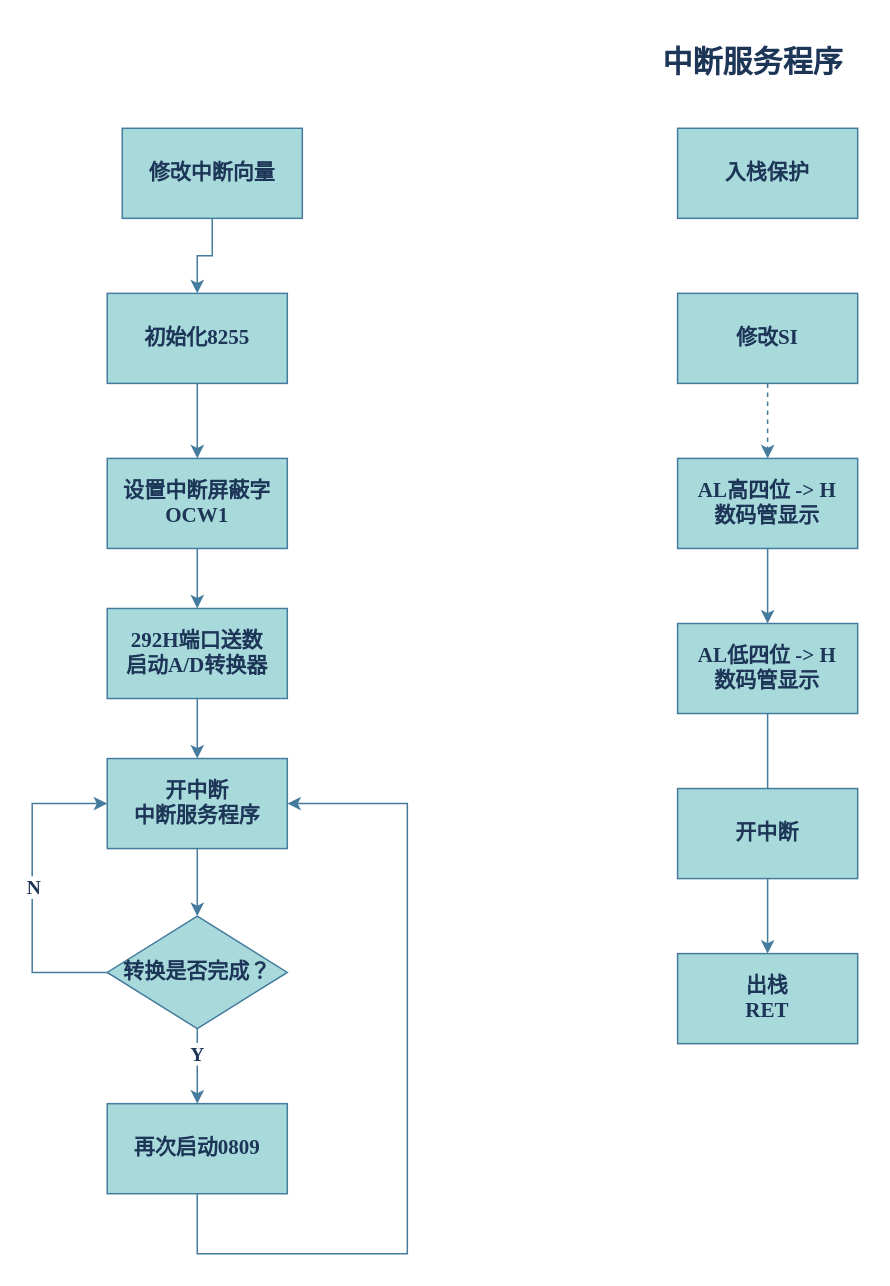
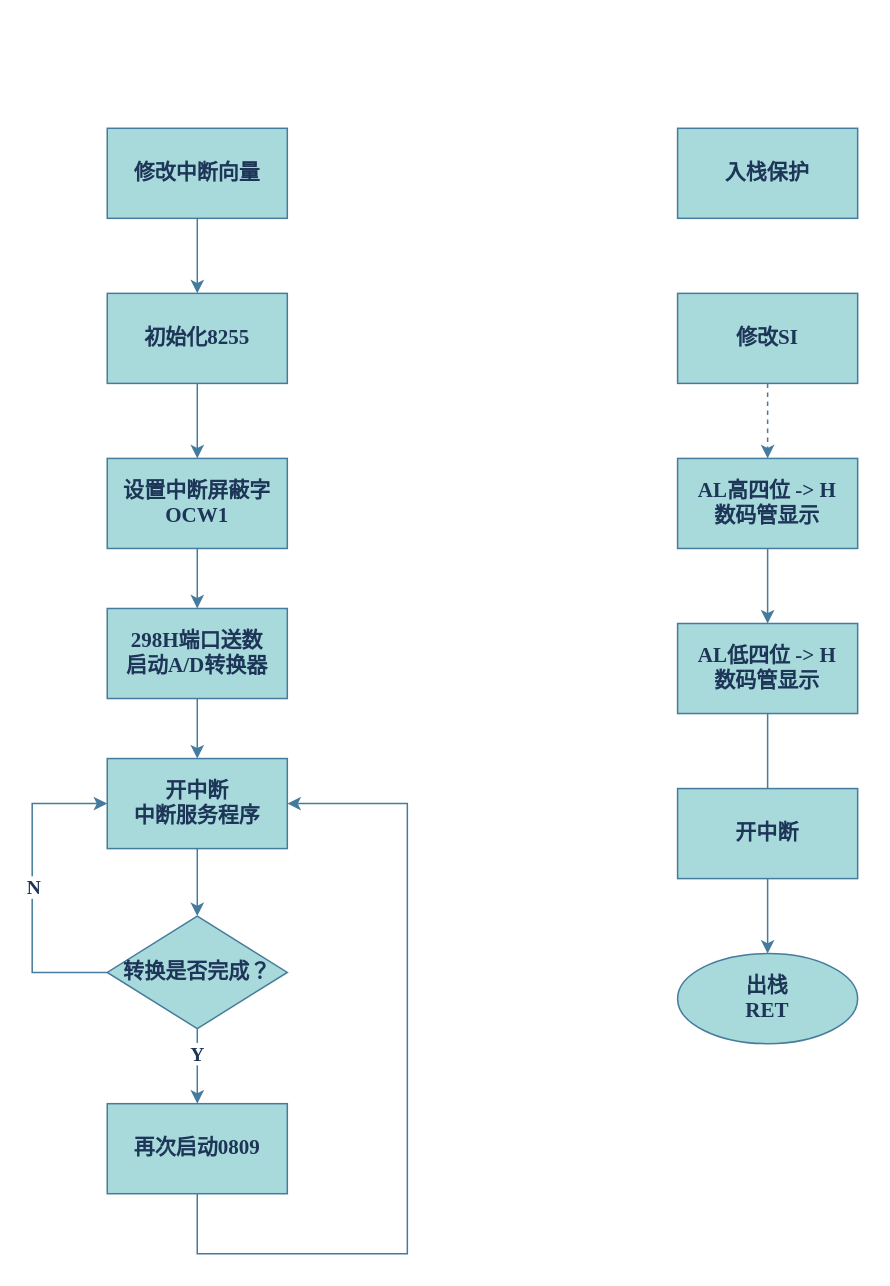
  <mxCell id="0" />
  <mxCell id="1" parent="0" />
  <mxCell id="2" value="" style="edgeStyle=orthogonalEdgeStyle;rounded=0;orthogonalLoop=1;jettySize=auto;html=1;fontFamily=Times New Roman;fontSize=14;fontStyle=1;labelBackgroundColor=none;strokeColor=#457B9D;fontColor=default;" edge="1" parent="1" source="3" target="5"><mxGeometry relative="1" as="geometry" /></mxCell>
- <mxCell id="3" value="修改中断向量" style="rounded=0;whiteSpace=wrap;html=1;fontFamily=Times New Roman;fontSize=14;fontStyle=1;labelBackgroundColor=none;fillColor=#A8DADC;strokeColor=#457B9D;fontColor=#1D3557;" vertex="1" parent="1"><mxGeometry x="80.92" y="85" width="120" height="60" as="geometry" /></mxCell>
+ <mxCell id="3" value="修改中断向量" style="rounded=0;whiteSpace=wrap;html=1;fontFamily=Times New Roman;fontSize=14;fontStyle=1;labelBackgroundColor=none;fillColor=#A8DADC;strokeColor=#457B9D;fontColor=#1D3557;" vertex="1" parent="1"><mxGeometry x="70.92" y="85" width="120" height="60" as="geometry" /></mxCell>
  <mxCell id="4" value="" style="edgeStyle=orthogonalEdgeStyle;rounded=0;orthogonalLoop=1;jettySize=auto;html=1;fontFamily=Times New Roman;fontSize=14;fontStyle=1;labelBackgroundColor=none;strokeColor=#457B9D;fontColor=default;" edge="1" parent="1" source="5" target="7"><mxGeometry relative="1" as="geometry" /></mxCell>
  <mxCell id="5" value="初始化8255" style="rounded=0;whiteSpace=wrap;html=1;fontFamily=Times New Roman;fontSize=14;fontStyle=1;labelBackgroundColor=none;fillColor=#A8DADC;strokeColor=#457B9D;fontColor=#1D3557;" vertex="1" parent="1"><mxGeometry x="70.92" y="195" width="120" height="60" as="geometry" /></mxCell>
  <mxCell id="6" value="" style="edgeStyle=orthogonalEdgeStyle;rounded=0;orthogonalLoop=1;jettySize=auto;html=1;fontFamily=Times New Roman;fontSize=14;fontStyle=1;labelBackgroundColor=none;strokeColor=#457B9D;fontColor=default;" edge="1" parent="1" source="7" target="9"><mxGeometry relative="1" as="geometry" /></mxCell>
  <mxCell id="7" value="设置中断屏蔽字OCW1" style="rounded=0;whiteSpace=wrap;html=1;fontFamily=Times New Roman;fontSize=14;fontStyle=1;labelBackgroundColor=none;fillColor=#A8DADC;strokeColor=#457B9D;fontColor=#1D3557;" vertex="1" parent="1"><mxGeometry x="70.92" y="305" width="120" height="60" as="geometry" /></mxCell>
  <mxCell id="8" value="" style="edgeStyle=orthogonalEdgeStyle;rounded=0;orthogonalLoop=1;jettySize=auto;html=1;fontFamily=Times New Roman;fontSize=14;fontStyle=1;labelBackgroundColor=none;strokeColor=#457B9D;fontColor=default;" edge="1" parent="1" source="9" target="11"><mxGeometry relative="1" as="geometry" /></mxCell>
- <mxCell id="9" value="292H端口送数&lt;br style=&quot;font-size: 14px;&quot;&gt;启动A/D转换器" style="rounded=0;whiteSpace=wrap;html=1;fontFamily=Times New Roman;fontSize=14;fontStyle=1;labelBackgroundColor=none;fillColor=#A8DADC;strokeColor=#457B9D;fontColor=#1D3557;" vertex="1" parent="1"><mxGeometry x="70.92" y="405" width="120" height="60" as="geometry" /></mxCell>
+ <mxCell id="9" value="298H端口送数&lt;br style=&quot;font-size: 14px;&quot;&gt;启动A/D转换器" style="rounded=0;whiteSpace=wrap;html=1;fontFamily=Times New Roman;fontSize=14;fontStyle=1;labelBackgroundColor=none;fillColor=#A8DADC;strokeColor=#457B9D;fontColor=#1D3557;" vertex="1" parent="1"><mxGeometry x="70.92" y="405" width="120" height="60" as="geometry" /></mxCell>
  <mxCell id="10" value="" style="edgeStyle=orthogonalEdgeStyle;rounded=0;orthogonalLoop=1;jettySize=auto;html=1;fontFamily=Times New Roman;fontSize=14;fontStyle=1;labelBackgroundColor=none;strokeColor=#457B9D;fontColor=default;" edge="1" parent="1" source="11" target="16"><mxGeometry relative="1" as="geometry" /></mxCell>
  <mxCell id="11" value="开中断&lt;br style=&quot;font-size: 14px;&quot;&gt;中断服务程序" style="rounded=0;whiteSpace=wrap;html=1;fontFamily=Times New Roman;fontSize=14;fontStyle=1;labelBackgroundColor=none;fillColor=#A8DADC;strokeColor=#457B9D;fontColor=#1D3557;" vertex="1" parent="1"><mxGeometry x="70.92" y="505" width="120" height="60" as="geometry" /></mxCell>
  <mxCell id="12" style="edgeStyle=orthogonalEdgeStyle;rounded=0;orthogonalLoop=1;jettySize=auto;html=1;exitX=0;exitY=0.5;exitDx=0;exitDy=0;entryX=0;entryY=0.5;entryDx=0;entryDy=0;fontFamily=Times New Roman;fontSize=14;fontStyle=1;labelBackgroundColor=none;strokeColor=#457B9D;fontColor=default;" edge="1" parent="1" source="16" target="11"><mxGeometry relative="1" as="geometry"><Array as="points"><mxPoint x="20.92" y="648" /><mxPoint x="20.92" y="535" /></Array></mxGeometry></mxCell>
  <mxCell id="13" value="N" style="edgeLabel;html=1;align=center;verticalAlign=middle;resizable=0;points=[];fontColor=#1D3557;fontSize=13;fontFamily=Times New Roman;fontStyle=1" vertex="1" connectable="0" parent="12"><mxGeometry x="0.008" y="-1" relative="1" as="geometry"><mxPoint as="offset" /></mxGeometry></mxCell>
  <mxCell id="14" value="" style="edgeStyle=orthogonalEdgeStyle;rounded=0;orthogonalLoop=1;jettySize=auto;html=1;fontFamily=Times New Roman;fontSize=14;fontStyle=1;labelBackgroundColor=none;strokeColor=#457B9D;fontColor=default;" edge="1" parent="1" source="16" target="18"><mxGeometry relative="1" as="geometry" /></mxCell>
  <mxCell id="15" value="Y" style="edgeLabel;html=1;align=center;verticalAlign=middle;resizable=0;points=[];fontColor=#1D3557;fontSize=13;fontStyle=1;fontFamily=Times New Roman;" vertex="1" connectable="0" parent="14"><mxGeometry x="-0.362" relative="1" as="geometry"><mxPoint as="offset" /></mxGeometry></mxCell>
  <mxCell id="16" value="转换是否完成？" style="rhombus;whiteSpace=wrap;html=1;rounded=0;fontFamily=Times New Roman;fontSize=14;fontStyle=1;labelBackgroundColor=none;fillColor=#A8DADC;strokeColor=#457B9D;fontColor=#1D3557;" vertex="1" parent="1"><mxGeometry x="70.92" y="610" width="120" height="75" as="geometry" /></mxCell>
  <mxCell id="17" style="edgeStyle=orthogonalEdgeStyle;rounded=0;orthogonalLoop=1;jettySize=auto;html=1;entryX=1;entryY=0.5;entryDx=0;entryDy=0;fontFamily=Times New Roman;fontSize=14;fontStyle=1;labelBackgroundColor=none;strokeColor=#457B9D;fontColor=default;" edge="1" parent="1" source="18" target="11"><mxGeometry relative="1" as="geometry"><Array as="points"><mxPoint x="130.92" y="835" /><mxPoint x="270.92" y="835" /><mxPoint x="270.92" y="535" /></Array></mxGeometry></mxCell>
  <mxCell id="18" value="再次启动0809" style="whiteSpace=wrap;html=1;rounded=0;fontFamily=Times New Roman;fontSize=14;fontStyle=1;labelBackgroundColor=none;fillColor=#A8DADC;strokeColor=#457B9D;fontColor=#1D3557;" vertex="1" parent="1"><mxGeometry x="70.92" y="735" width="120" height="60" as="geometry" /></mxCell>
- <mxCell id="19" value="&lt;font style=&quot;font-size: 20px;&quot;&gt;中断服务程序&lt;/font&gt;" style="text;html=1;align=center;verticalAlign=middle;resizable=0;points=[];autosize=1;strokeColor=none;fillColor=none;fontFamily=Times New Roman;fontSize=14;fontStyle=1;labelBackgroundColor=none;fontColor=#1D3557;" vertex="1" parent="1"><mxGeometry x="431" y="20" width="140" height="40" as="geometry" /></mxCell>
  <mxCell id="20" value="入栈保护" style="rounded=0;whiteSpace=wrap;html=1;fontFamily=Times New Roman;fontSize=14;fontStyle=1;labelBackgroundColor=none;fillColor=#A8DADC;strokeColor=#457B9D;fontColor=#1D3557;" vertex="1" parent="1"><mxGeometry x="451" y="85" width="120" height="60" as="geometry" /></mxCell>
  <mxCell id="21" value="" style="edgeStyle=orthogonalEdgeStyle;rounded=0;orthogonalLoop=1;jettySize=auto;html=1;fontFamily=Times New Roman;fontSize=14;fontStyle=1;labelBackgroundColor=none;strokeColor=#457B9D;fontColor=default;dashed=1;" edge="1" parent="1" source="22" target="24"><mxGeometry relative="1" as="geometry" /></mxCell>
  <mxCell id="22" value="修改SI" style="rounded=0;whiteSpace=wrap;html=1;fontFamily=Times New Roman;fontSize=14;fontStyle=1;labelBackgroundColor=none;fillColor=#A8DADC;strokeColor=#457B9D;fontColor=#1D3557;" vertex="1" parent="1"><mxGeometry x="451" y="195" width="120" height="60" as="geometry" /></mxCell>
  <mxCell id="23" value="" style="edgeStyle=orthogonalEdgeStyle;rounded=0;orthogonalLoop=1;jettySize=auto;html=1;fontFamily=Times New Roman;fontSize=14;fontStyle=1;labelBackgroundColor=none;strokeColor=#457B9D;fontColor=default;" edge="1" parent="1" source="24" target="26"><mxGeometry relative="1" as="geometry" /></mxCell>
  <mxCell id="24" value="AL高四位 -&amp;gt; H&lt;br style=&quot;font-size: 14px;&quot;&gt;数码管显示" style="rounded=0;whiteSpace=wrap;html=1;fontFamily=Times New Roman;fontSize=14;fontStyle=1;labelBackgroundColor=none;fillColor=#A8DADC;strokeColor=#457B9D;fontColor=#1D3557;" vertex="1" parent="1"><mxGeometry x="451" y="305" width="120" height="60" as="geometry" /></mxCell>
  <mxCell id="25" value="" style="edgeStyle=orthogonalEdgeStyle;rounded=0;orthogonalLoop=1;jettySize=auto;html=1;fontFamily=Times New Roman;fontSize=14;fontStyle=1;labelBackgroundColor=none;strokeColor=#457B9D;fontColor=default;endArrow=none;" edge="1" parent="1" source="26" target="28"><mxGeometry relative="1" as="geometry" /></mxCell>
  <mxCell id="26" value="AL低四位 -&amp;gt; H&lt;br style=&quot;font-size: 14px;&quot;&gt;数码管显示" style="rounded=0;whiteSpace=wrap;html=1;fontFamily=Times New Roman;fontSize=14;fontStyle=1;labelBackgroundColor=none;fillColor=#A8DADC;strokeColor=#457B9D;fontColor=#1D3557;" vertex="1" parent="1"><mxGeometry x="451" y="415" width="120" height="60" as="geometry" /></mxCell>
  <mxCell id="27" value="" style="edgeStyle=orthogonalEdgeStyle;rounded=0;orthogonalLoop=1;jettySize=auto;html=1;fontFamily=Times New Roman;fontSize=14;fontStyle=1;labelBackgroundColor=none;strokeColor=#457B9D;fontColor=default;" edge="1" parent="1" source="28" target="29"><mxGeometry relative="1" as="geometry" /></mxCell>
  <mxCell id="28" value="开中断" style="rounded=0;whiteSpace=wrap;html=1;fontFamily=Times New Roman;fontSize=14;fontStyle=1;labelBackgroundColor=none;fillColor=#A8DADC;strokeColor=#457B9D;fontColor=#1D3557;" vertex="1" parent="1"><mxGeometry x="451" y="525" width="120" height="60" as="geometry" /></mxCell>
- <mxCell id="29" value="出栈&lt;br style=&quot;font-size: 14px;&quot;&gt;RET" style="rounded=0;whiteSpace=wrap;html=1;fontFamily=Times New Roman;fontSize=14;fontStyle=1;labelBackgroundColor=none;fillColor=#A8DADC;strokeColor=#457B9D;fontColor=#1D3557;" vertex="1" parent="1"><mxGeometry x="451" y="635" width="120" height="60" as="geometry" /></mxCell>
+ <mxCell id="29" value="出栈&lt;br style=&quot;font-size: 14px;&quot;&gt;RET" style="ellipse;whiteSpace=wrap;html=1;fontFamily=Times New Roman;fontSize=14;fontStyle=1;labelBackgroundColor=none;fillColor=#A8DADC;strokeColor=#457B9D;fontColor=#1D3557;" vertex="1" parent="1"><mxGeometry x="451" y="635" width="120" height="60" as="geometry" /></mxCell>
